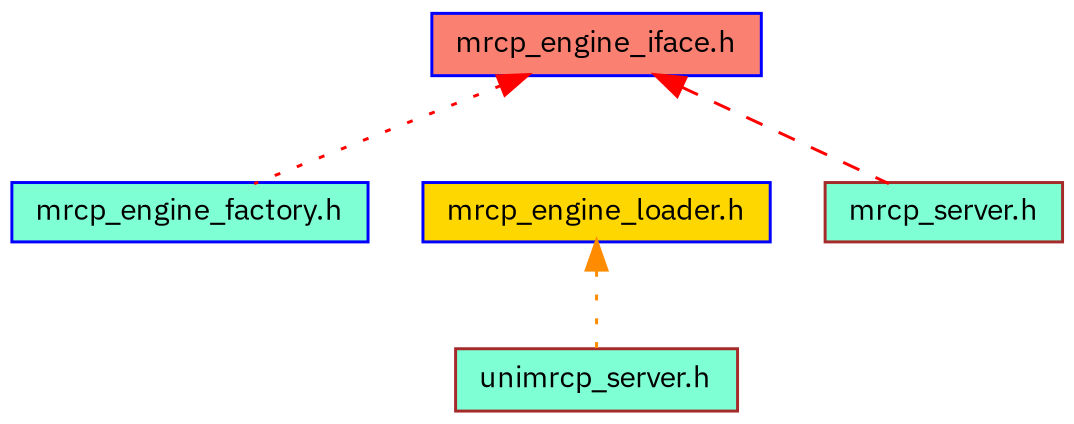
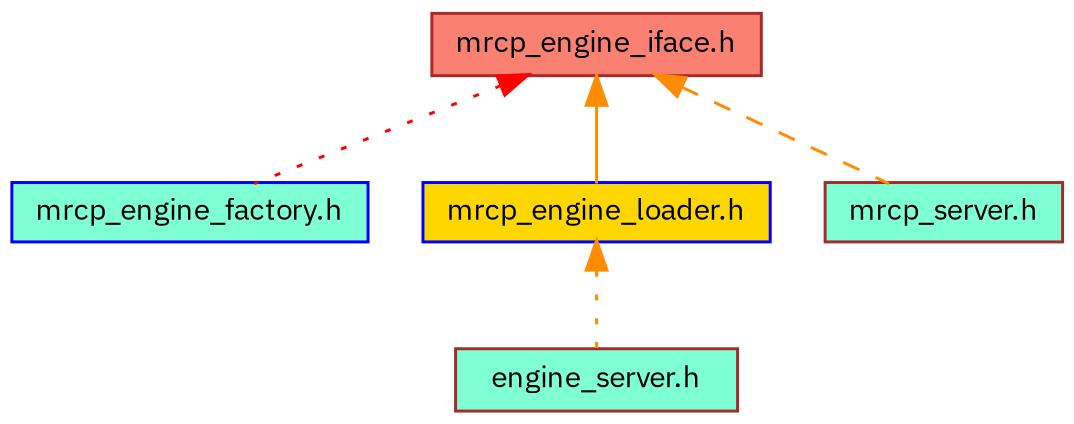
  digraph {
    fontname="IBM Plex Sans"
    node [color=blue fillcolor=aquamarine fontname="IBM Plex Sans" fontsize=10 shape=record style=filled]
    edge [color=red dir=back fontname="IBM Plex Sans" fontsize=10 labelfontname=Helvetica labelfontsize=10 style=dotted]
-   n1 [fillcolor=salmon fontcolor=black height=0.2 label="mrcp_engine_iface.h" width=0.4]
+   n1 [color=brown fillcolor=salmon fontcolor=black height=0.2 label="mrcp_engine_iface.h" width=0.4]
    n2 [height=0.2 label="mrcp_engine_factory.h" width=0.4]
    n3 [fillcolor=gold height=0.2 label="mrcp_engine_loader.h" width=0.4]
    n4 [color=brown height=0.2 label="mrcp_server.h" width=0.4]
-   n5 [color=brown height=0.2 label="unimrcp_server.h" width=0.4]
+   n5 [color=brown height=0.2 label="engine_server.h" width=0.4]
    n1 -> n2
-   n1 -> n4 [style=dashed]
+   n1 -> n3 [color=darkorange style=solid]
+   n1 -> n4 [color=darkorange style=dashed]
    n3 -> n5 [color=darkorange]
  }
